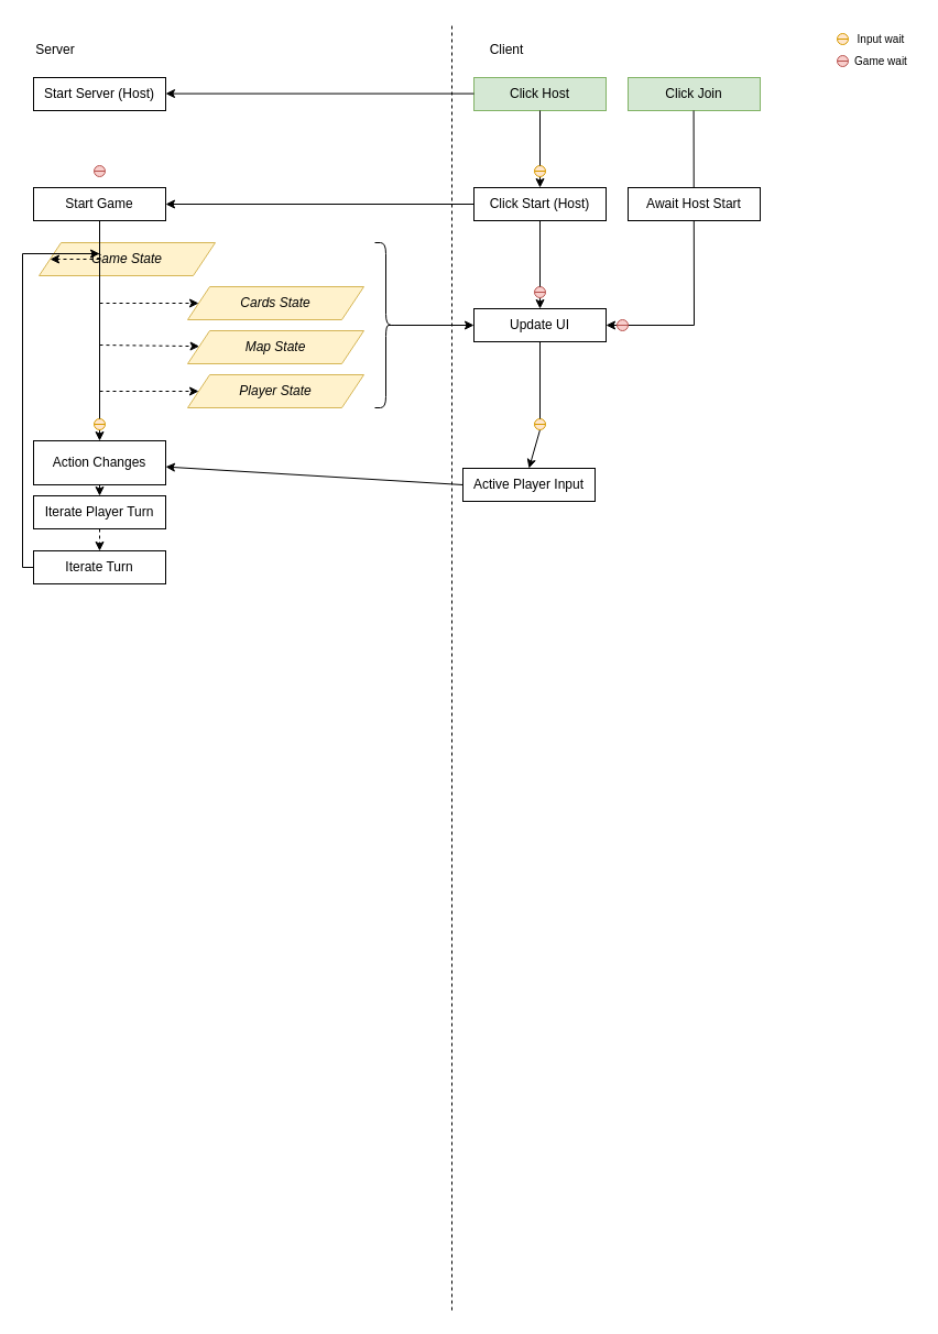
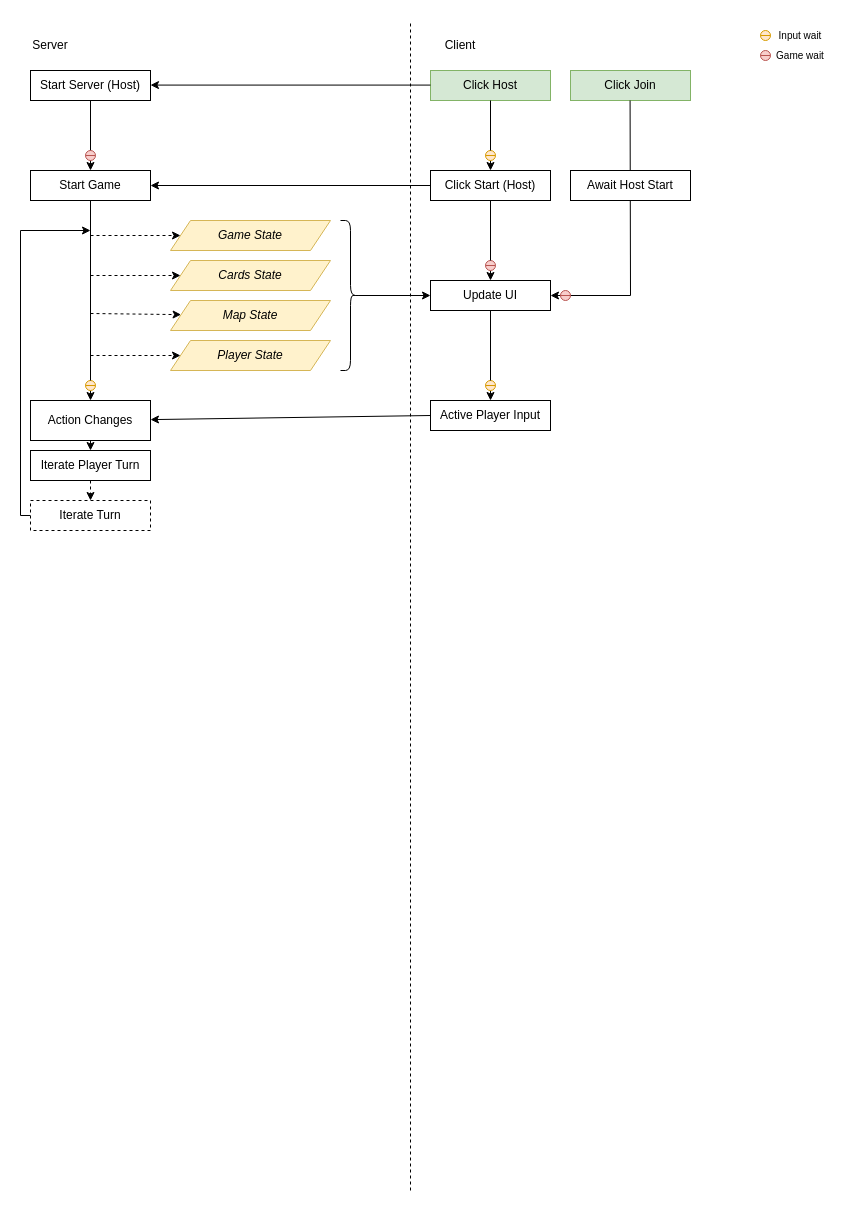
  <mxCell id="0" />
  <mxCell id="1" parent="0" />
  <mxCell id="2" value="" style="endArrow=none;dashed=1;html=1;rounded=0;" edge="1" parent="1"><mxGeometry width="50" height="50" relative="1" as="geometry"><mxPoint x="410" y="1190" as="sourcePoint" /><mxPoint x="410" as="targetPoint" y="20" /></mxGeometry></mxCell>
  <mxCell id="3" value="Client" style="text;html=1;strokeColor=none;fillColor=none;align=center;verticalAlign=middle;whiteSpace=wrap;rounded=0;" vertex="1" parent="1"><mxGeometry x="430" y="30" width="60" height="30" as="geometry" /></mxCell>
  <mxCell id="4" value="Server" style="text;html=1;strokeColor=none;fillColor=none;align=center;verticalAlign=middle;whiteSpace=wrap;rounded=0;" vertex="1" parent="1"><mxGeometry x="20" y="30" width="60" height="30" as="geometry" /></mxCell>
  <mxCell id="5" value="Start Server (Host)" style="rounded=0;whiteSpace=wrap;html=1;" vertex="1" parent="1"><mxGeometry x="30" y="70" width="120" height="30" as="geometry" /></mxCell>
  <mxCell id="6" value="Start Game" style="rounded=0;whiteSpace=wrap;html=1;" vertex="1" parent="1"><mxGeometry x="30" y="170" width="120" height="30" as="geometry" /></mxCell>
+ <mxCell id="7" value="" style="endArrow=classic;html=1;rounded=0;exitX=0.5;exitY=1;exitDx=0;exitDy=0;entryX=0.5;entryY=0;entryDx=0;entryDy=0;" edge="1" parent="1" source="5" target="6"><mxGeometry width="50" height="50" relative="1" as="geometry"><mxPoint x="560" y="290" as="sourcePoint" /><mxPoint x="610" y="240" as="targetPoint" /></mxGeometry></mxCell>
  <mxCell id="8" value="Click Start (Host)" style="rounded=0;whiteSpace=wrap;html=1;" vertex="1" parent="1"><mxGeometry x="430" y="170" width="120" height="30" as="geometry" /></mxCell>
  <mxCell id="9" value="" style="endArrow=classic;html=1;rounded=0;entryX=1;entryY=0.5;entryDx=0;entryDy=0;exitX=0;exitY=0.5;exitDx=0;exitDy=0;" edge="1" parent="1" source="8" target="6"><mxGeometry width="50" height="50" relative="1" as="geometry"><mxPoint x="560" y="290" as="sourcePoint" /><mxPoint x="610" y="240" as="targetPoint" /></mxGeometry></mxCell>
- <mxCell id="10" value="&lt;i&gt;Game State&lt;/i&gt;" style="shape=parallelogram;perimeter=parallelogramPerimeter;whiteSpace=wrap;html=1;fixedSize=1;fillColor=#fff2cc;strokeColor=#d6b656;" vertex="1" parent="1"><mxGeometry x="35" y="220" width="160" height="30" as="geometry" /></mxCell>
+ <mxCell id="10" value="&lt;i&gt;Game State&lt;/i&gt;" style="shape=parallelogram;perimeter=parallelogramPerimeter;whiteSpace=wrap;html=1;fixedSize=1;fillColor=#fff2cc;strokeColor=#d6b656;" vertex="1" parent="1"><mxGeometry x="170" y="220" width="160" height="30" as="geometry" /></mxCell>
  <mxCell id="11" value="" style="endArrow=classic;html=1;rounded=0;dashed=1;entryX=0;entryY=0.5;entryDx=0;entryDy=0;" edge="1" parent="1" target="10"><mxGeometry width="50" height="50" relative="1" as="geometry"><mxPoint x="90" y="235" as="sourcePoint" /><mxPoint x="610" y="340" as="targetPoint" /><Array as="points"><mxPoint x="90" y="235" /></Array></mxGeometry></mxCell>
  <mxCell id="12" value="" style="shape=lineEllipse;perimeter=ellipsePerimeter;whiteSpace=wrap;html=1;backgroundOutline=1;fontSize=9;fillColor=#f8cecc;strokeColor=#b85450;" vertex="1" parent="1"><mxGeometry x="85" y="150" width="10" height="10" as="geometry" /></mxCell>
  <mxCell id="13" value="" style="shape=lineEllipse;perimeter=ellipsePerimeter;whiteSpace=wrap;html=1;backgroundOutline=1;fontSize=9;fillColor=#ffe6cc;strokeColor=#d79b00;" vertex="1" parent="1"><mxGeometry x="760" y="30" width="10" height="10" as="geometry" /></mxCell>
  <mxCell id="14" value="Input wait" style="text;html=1;strokeColor=none;fillColor=none;align=center;verticalAlign=middle;whiteSpace=wrap;rounded=0;fontSize=10;" vertex="1" parent="1"><mxGeometry x="770" y="30" width="60" height="10" as="geometry" /></mxCell>
  <mxCell id="15" value="Update UI" style="rounded=0;whiteSpace=wrap;html=1;" vertex="1" parent="1"><mxGeometry x="430" y="280" width="120" height="30" as="geometry" /></mxCell>
  <mxCell id="16" value="&lt;i&gt;Cards State&lt;/i&gt;" style="shape=parallelogram;perimeter=parallelogramPerimeter;whiteSpace=wrap;html=1;fixedSize=1;fillColor=#fff2cc;strokeColor=#d6b656;" vertex="1" parent="1"><mxGeometry x="170" y="260" width="160" height="30" as="geometry" /></mxCell>
  <mxCell id="17" value="&lt;i&gt;Map State&lt;/i&gt;" style="shape=parallelogram;perimeter=parallelogramPerimeter;whiteSpace=wrap;html=1;fixedSize=1;fillColor=#fff2cc;strokeColor=#d6b656;" vertex="1" parent="1"><mxGeometry x="170" y="300" width="160" height="30" as="geometry" /></mxCell>
  <mxCell id="18" value="" style="endArrow=classic;html=1;rounded=0;dashed=1;" edge="1" parent="1" target="17"><mxGeometry width="50" height="50" relative="1" as="geometry"><mxPoint x="90" y="313" as="sourcePoint" /><mxPoint x="160" y="313" as="targetPoint" /><Array as="points"><mxPoint x="90" y="313" /></Array></mxGeometry></mxCell>
  <mxCell id="19" value="" style="endArrow=classic;html=1;rounded=0;dashed=1;entryX=0;entryY=0.5;entryDx=0;entryDy=0;" edge="1" parent="1" target="16"><mxGeometry width="50" height="50" relative="1" as="geometry"><mxPoint x="90" y="275" as="sourcePoint" /><mxPoint x="200" y="255" as="targetPoint" /><Array as="points"><mxPoint x="90" y="275" /></Array></mxGeometry></mxCell>
  <mxCell id="20" value="" style="shape=curlyBracket;whiteSpace=wrap;html=1;rounded=1;flipH=1;fontSize=10;" vertex="1" parent="1"><mxGeometry x="340" y="220" width="20" height="150" as="geometry" /></mxCell>
  <mxCell id="21" value="" style="endArrow=classic;html=1;rounded=0;shadow=0;fontSize=10;jumpStyle=none;entryX=0;entryY=0.5;entryDx=0;entryDy=0;exitX=0.1;exitY=0.5;exitDx=0;exitDy=0;exitPerimeter=0;" edge="1" parent="1" source="20" target="15"><mxGeometry width="50" height="50" relative="1" as="geometry"><mxPoint x="350" y="260" as="sourcePoint" /><mxPoint x="400" y="210" as="targetPoint" /></mxGeometry></mxCell>
  <mxCell id="22" value="" style="endArrow=classic;html=1;rounded=0;shadow=0;fontSize=10;jumpStyle=none;entryX=0.5;entryY=0;entryDx=0;entryDy=0;exitX=0.5;exitY=1;exitDx=0;exitDy=0;startArrow=none;" edge="1" parent="1" source="32" target="26"><mxGeometry width="50" height="50" relative="1" as="geometry"><mxPoint x="368" y="285" as="sourcePoint" /><mxPoint x="90" y="350" as="targetPoint" /></mxGeometry></mxCell>
- <mxCell id="23" value="Active Player Input" style="rounded=0;whiteSpace=wrap;html=1;" vertex="1" parent="1"><mxGeometry x="420" y="425" width="120" height="30" as="geometry" /></mxCell>
+ <mxCell id="23" value="Active Player Input" style="rounded=0;whiteSpace=wrap;html=1;" vertex="1" parent="1"><mxGeometry x="430" y="400" width="120" height="30" as="geometry" /></mxCell>
  <mxCell id="24" value="" style="endArrow=classic;html=1;rounded=0;shadow=0;fontSize=10;jumpStyle=none;entryX=0.5;entryY=0;entryDx=0;entryDy=0;exitX=0.5;exitY=1;exitDx=0;exitDy=0;startArrow=none;" edge="1" parent="1" source="30" target="23"><mxGeometry width="50" height="50" relative="1" as="geometry"><mxPoint x="368" y="285" as="sourcePoint" /><mxPoint x="440" y="285" as="targetPoint" /></mxGeometry></mxCell>
  <mxCell id="25" value="" style="endArrow=classic;html=1;rounded=0;shadow=0;fontSize=10;jumpStyle=none;exitX=0;exitY=0.5;exitDx=0;exitDy=0;" edge="1" parent="1" source="23" target="26"><mxGeometry width="50" height="50" relative="1" as="geometry"><mxPoint x="500" y="300" as="sourcePoint" /><mxPoint x="500" y="360" as="targetPoint" /></mxGeometry></mxCell>
  <mxCell id="26" value="Action Changes" style="rounded=0;whiteSpace=wrap;html=1;" vertex="1" parent="1"><mxGeometry x="30" y="400" width="120" height="40" as="geometry" /></mxCell>
  <mxCell id="27" value="" style="endArrow=classic;html=1;rounded=0;exitX=0;exitY=0.5;exitDx=0;exitDy=0;" edge="1" parent="1" source="34"><mxGeometry width="50" height="50" relative="1" as="geometry"><mxPoint x="50" y="440" as="sourcePoint" /><mxPoint x="90" y="230" as="targetPoint" /><Array as="points"><mxPoint x="20" y="515" /><mxPoint x="20" y="230" /></Array></mxGeometry></mxCell>
  <mxCell id="28" value="Iterate Player Turn" style="rounded=0;whiteSpace=wrap;html=1;" vertex="1" parent="1"><mxGeometry x="30" y="450" width="120" height="30" as="geometry" /></mxCell>
  <mxCell id="29" value="" style="endArrow=classic;html=1;rounded=0;shadow=0;fontSize=10;jumpStyle=none;exitX=0.5;exitY=1;exitDx=0;exitDy=0;entryX=0.5;entryY=0;entryDx=0;entryDy=0;" edge="1" parent="1" source="26" target="28"><mxGeometry width="50" height="50" relative="1" as="geometry"><mxPoint x="100" y="390" as="sourcePoint" /><mxPoint x="100" y="410" as="targetPoint" /></mxGeometry></mxCell>
  <mxCell id="30" value="" style="shape=lineEllipse;perimeter=ellipsePerimeter;whiteSpace=wrap;html=1;backgroundOutline=1;fontSize=9;fillColor=#ffe6cc;strokeColor=#d79b00;" vertex="1" parent="1"><mxGeometry x="485" y="380" width="10" height="10" as="geometry" /></mxCell>
  <mxCell id="31" value="" style="endArrow=none;html=1;rounded=0;shadow=0;fontSize=10;jumpStyle=none;entryX=0.5;entryY=0;entryDx=0;entryDy=0;exitX=0.5;exitY=1;exitDx=0;exitDy=0;" edge="1" parent="1" source="15" target="30"><mxGeometry width="50" height="50" relative="1" as="geometry"><mxPoint x="490" y="290" as="sourcePoint" /><mxPoint x="490" y="400" as="targetPoint" /></mxGeometry></mxCell>
  <mxCell id="32" value="" style="shape=lineEllipse;perimeter=ellipsePerimeter;whiteSpace=wrap;html=1;backgroundOutline=1;fontSize=9;fillColor=#ffe6cc;strokeColor=#d79b00;" vertex="1" parent="1"><mxGeometry x="85" y="380" width="10" height="10" as="geometry" /></mxCell>
  <mxCell id="33" value="" style="endArrow=none;html=1;rounded=0;shadow=0;fontSize=10;jumpStyle=none;entryX=0.5;entryY=0;entryDx=0;entryDy=0;exitX=0.5;exitY=1;exitDx=0;exitDy=0;" edge="1" parent="1" source="6" target="32"><mxGeometry width="50" height="50" relative="1" as="geometry"><mxPoint x="90" y="200" as="sourcePoint" /><mxPoint x="90" y="400" as="targetPoint" /></mxGeometry></mxCell>
- <mxCell id="34" value="Iterate Turn" style="rounded=0;whiteSpace=wrap;html=1;" vertex="1" parent="1"><mxGeometry x="30" y="500" width="120" height="30" as="geometry" /></mxCell>
+ <mxCell id="34" value="Iterate Turn" style="rounded=0;whiteSpace=wrap;html=1;dashed=1;" vertex="1" parent="1"><mxGeometry x="30" y="500" width="120" height="30" as="geometry" /></mxCell>
  <mxCell id="35" value="" style="endArrow=classic;html=1;rounded=0;shadow=0;fontSize=10;jumpStyle=none;exitX=0.5;exitY=1;exitDx=0;exitDy=0;entryX=0.5;entryY=0;entryDx=0;entryDy=0;dashed=1;" edge="1" parent="1" source="28" target="34"><mxGeometry width="50" height="50" relative="1" as="geometry"><mxPoint x="100" y="440" as="sourcePoint" /><mxPoint x="100" y="460" as="targetPoint" /></mxGeometry></mxCell>
  <mxCell id="36" value="&lt;i&gt;Player State&lt;/i&gt;" style="shape=parallelogram;perimeter=parallelogramPerimeter;whiteSpace=wrap;html=1;fixedSize=1;fillColor=#fff2cc;strokeColor=#d6b656;" vertex="1" parent="1"><mxGeometry x="170" y="340" width="160" height="30" as="geometry" /></mxCell>
  <mxCell id="37" value="" style="endArrow=classic;html=1;rounded=0;dashed=1;entryX=0;entryY=0.5;entryDx=0;entryDy=0;" edge="1" parent="1" target="36"><mxGeometry width="50" height="50" relative="1" as="geometry"><mxPoint x="90" y="355" as="sourcePoint" /><mxPoint x="610" y="460" as="targetPoint" /><Array as="points"><mxPoint x="90" y="355" /></Array></mxGeometry></mxCell>
  <mxCell id="38" value="Click Host" style="rounded=0;whiteSpace=wrap;html=1;perimeterSpacing=0;sketch=0;shadow=0;fillColor=#d5e8d4;strokeColor=#82b366;" vertex="1" parent="1"><mxGeometry x="430" y="70" width="120" height="30" as="geometry" /></mxCell>
  <mxCell id="39" value="" style="endArrow=classic;html=1;rounded=0;entryX=1;entryY=0.5;entryDx=0;entryDy=0;exitX=0;exitY=0.5;exitDx=0;exitDy=0;" edge="1" parent="1"><mxGeometry width="50" height="50" relative="1" as="geometry"><mxPoint x="430" y="84.58" as="sourcePoint" /><mxPoint x="150" y="84.58" as="targetPoint" /></mxGeometry></mxCell>
  <mxCell id="40" value="" style="endArrow=classic;html=1;rounded=0;exitX=0.5;exitY=1;exitDx=0;exitDy=0;entryX=0.5;entryY=0;entryDx=0;entryDy=0;startArrow=none;" edge="1" parent="1" source="44"><mxGeometry width="50" height="50" relative="1" as="geometry"><mxPoint x="490" y="100" as="sourcePoint" /><mxPoint x="490" y="170" as="targetPoint" /></mxGeometry></mxCell>
  <mxCell id="41" value="" style="endArrow=classic;html=1;rounded=0;exitX=0.5;exitY=1;exitDx=0;exitDy=0;entryX=0.5;entryY=0;entryDx=0;entryDy=0;startArrow=none;" edge="1" parent="1" source="42"><mxGeometry width="50" height="50" relative="1" as="geometry"><mxPoint x="490" y="210" as="sourcePoint" /><mxPoint x="490" y="280" as="targetPoint" /></mxGeometry></mxCell>
  <mxCell id="42" value="" style="shape=lineEllipse;perimeter=ellipsePerimeter;whiteSpace=wrap;html=1;backgroundOutline=1;fontSize=9;fillColor=#f8cecc;strokeColor=#b85450;" vertex="1" parent="1"><mxGeometry x="485" y="260" width="10" height="10" as="geometry" /></mxCell>
  <mxCell id="43" value="" style="endArrow=none;html=1;rounded=0;exitX=0.5;exitY=1;exitDx=0;exitDy=0;entryX=0.5;entryY=0;entryDx=0;entryDy=0;" edge="1" parent="1" source="8" target="42"><mxGeometry width="50" height="50" relative="1" as="geometry"><mxPoint x="490" y="200" as="sourcePoint" /><mxPoint x="490" y="280" as="targetPoint" /></mxGeometry></mxCell>
  <mxCell id="44" value="" style="shape=lineEllipse;perimeter=ellipsePerimeter;whiteSpace=wrap;html=1;backgroundOutline=1;fontSize=9;fillColor=#ffe6cc;strokeColor=#d79b00;" vertex="1" parent="1"><mxGeometry x="485" y="150" width="10" height="10" as="geometry" /></mxCell>
  <mxCell id="45" value="" style="endArrow=none;html=1;rounded=0;exitX=0.5;exitY=1;exitDx=0;exitDy=0;entryX=0.5;entryY=0;entryDx=0;entryDy=0;" edge="1" parent="1" target="44"><mxGeometry width="50" height="50" relative="1" as="geometry"><mxPoint x="490" y="100" as="sourcePoint" /><mxPoint x="490" y="170" as="targetPoint" /></mxGeometry></mxCell>
  <mxCell id="46" value="Click Join" style="rounded=0;whiteSpace=wrap;html=1;fillColor=#d5e8d4;strokeColor=#82b366;" vertex="1" parent="1"><mxGeometry x="570" y="70" width="120" height="30" as="geometry" /></mxCell>
  <mxCell id="47" value="" style="endArrow=classic;html=1;rounded=0;exitX=0.5;exitY=1;exitDx=0;exitDy=0;entryX=1;entryY=0.5;entryDx=0;entryDy=0;" edge="1" parent="1" target="15"><mxGeometry width="50" height="50" relative="1" as="geometry"><mxPoint x="629.58" y="100" as="sourcePoint" /><mxPoint x="629.58" y="170" as="targetPoint" /><Array as="points"><mxPoint x="630" y="295" /></Array></mxGeometry></mxCell>
  <mxCell id="48" value="" style="shape=lineEllipse;perimeter=ellipsePerimeter;whiteSpace=wrap;html=1;backgroundOutline=1;fontSize=9;fillColor=#f8cecc;strokeColor=#b85450;" vertex="1" parent="1"><mxGeometry x="560" y="290" width="10" height="10" as="geometry" /></mxCell>
  <mxCell id="49" value="Await Host Start" style="rounded=0;whiteSpace=wrap;html=1;" vertex="1" parent="1"><mxGeometry x="570" y="170" width="120" height="30" as="geometry" /></mxCell>
  <mxCell id="50" value="" style="shape=lineEllipse;perimeter=ellipsePerimeter;whiteSpace=wrap;html=1;backgroundOutline=1;fontSize=9;fillColor=#f8cecc;strokeColor=#b85450;" vertex="1" parent="1"><mxGeometry x="760" y="50" width="10" height="10" as="geometry" /></mxCell>
  <mxCell id="51" value="Game wait" style="text;html=1;strokeColor=none;fillColor=none;align=center;verticalAlign=middle;whiteSpace=wrap;rounded=0;fontSize=10;" vertex="1" parent="1"><mxGeometry x="770" y="50" width="60" height="10" as="geometry" /></mxCell>
